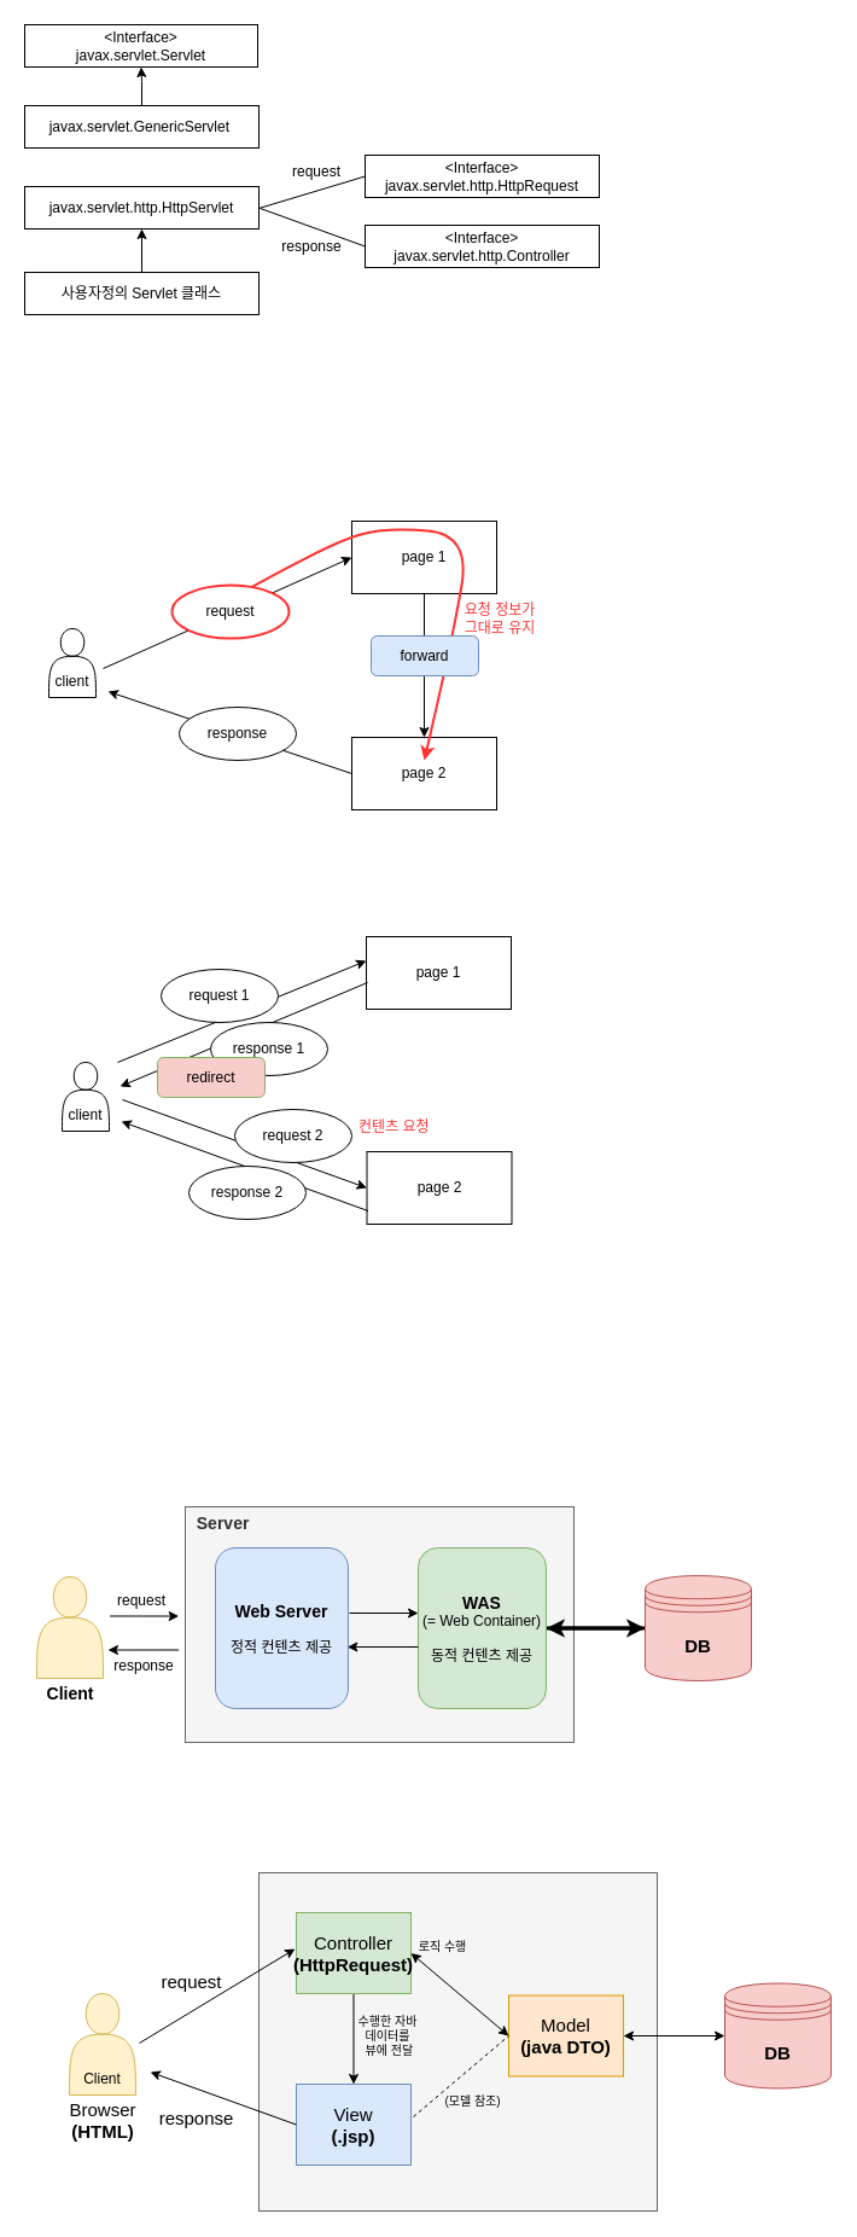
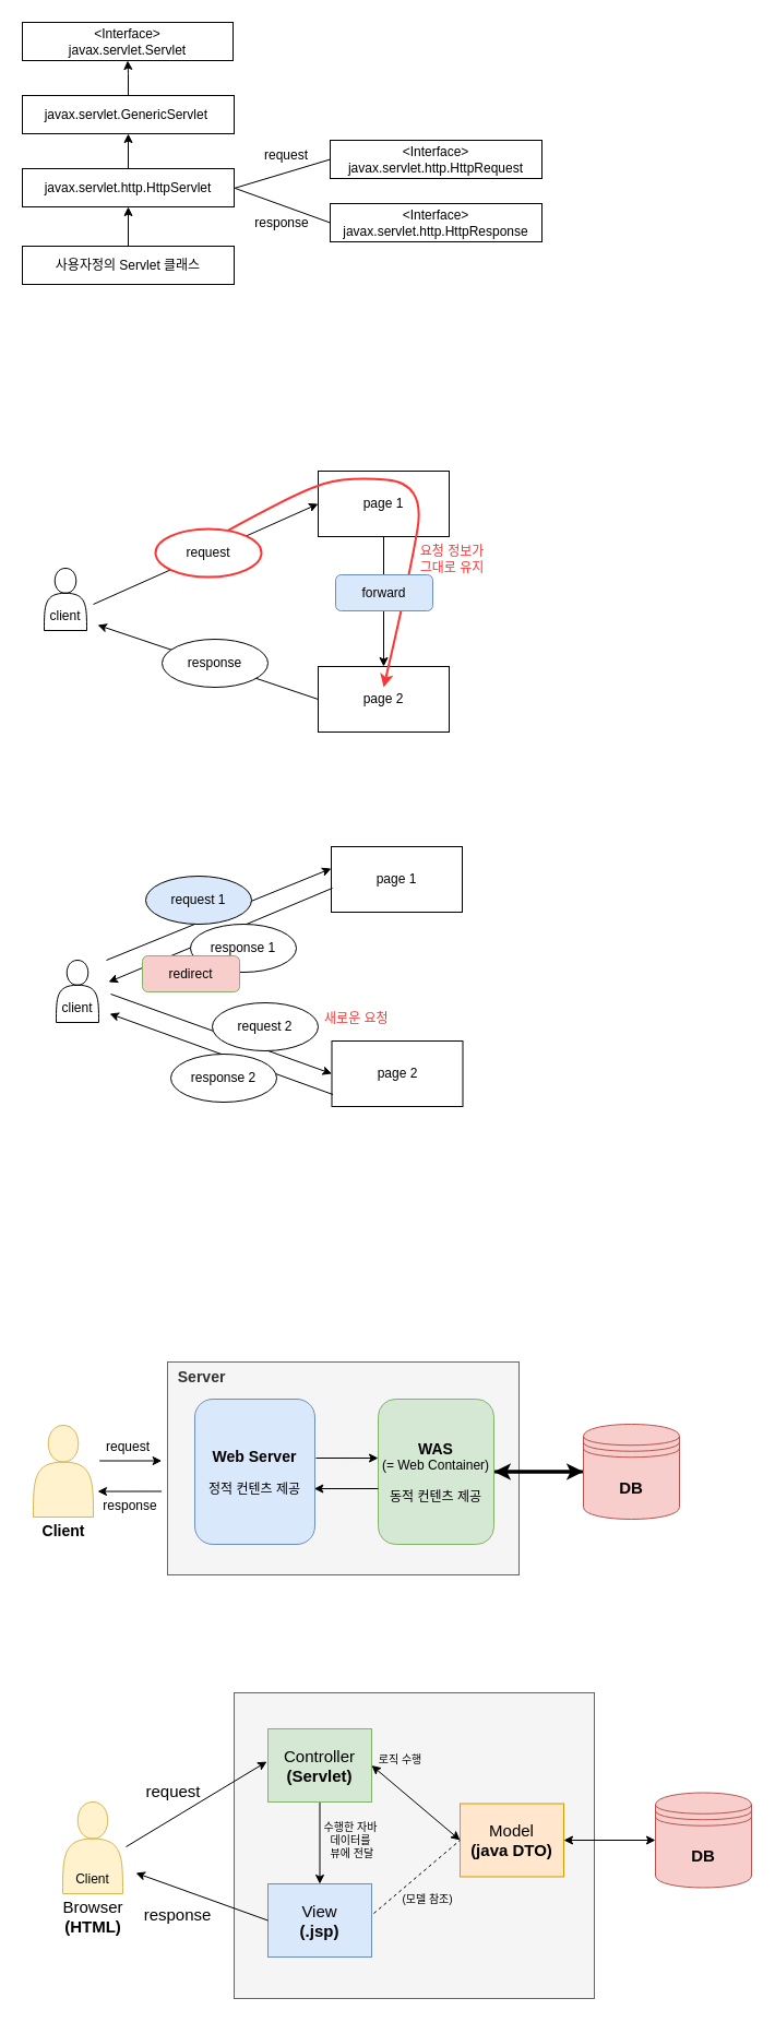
  <mxCell id="0" />
  <mxCell id="1" parent="0" />
  <mxCell id="2" value="" style="rounded=0;whiteSpace=wrap;html=1;fontSize=15;fillColor=#f5f5f5;strokeColor=#666666;fontColor=#333333;" parent="1" vertex="1"><mxGeometry x="214" y="1550" width="330" height="280" as="geometry" /></mxCell>
  <mxCell id="3" value="&lt;b style=&quot;font-size: 14px&quot;&gt;&lt;font style=&quot;font-size: 14px&quot;&gt;&amp;nbsp; Server&lt;br&gt;&lt;br&gt;&lt;br&gt;&lt;br&gt;&lt;br&gt;&lt;br&gt;&lt;br&gt;&lt;br&gt;&lt;br&gt;&lt;br&gt;&lt;/font&gt;&lt;/b&gt;&lt;div style=&quot;font-size: 14px&quot;&gt;&lt;br&gt;&lt;/div&gt;" style="rounded=0;whiteSpace=wrap;html=1;fillColor=#f5f5f5;strokeColor=#666666;fontColor=#333333;align=left;" parent="1" vertex="1"><mxGeometry x="153" y="1247" width="322" height="195" as="geometry" /></mxCell>
  <mxCell id="4" value="&amp;lt;Interface&amp;gt;&lt;br&gt;javax.servlet.Servlet" style="rounded=0;whiteSpace=wrap;html=1;" parent="1" vertex="1"><mxGeometry x="20" y="20" width="193" height="35" as="geometry" /></mxCell>
  <mxCell id="5" value="" style="edgeStyle=orthogonalEdgeStyle;rounded=0;orthogonalLoop=1;jettySize=auto;html=1;" parent="1" source="6" target="4" edge="1"><mxGeometry relative="1" as="geometry" /></mxCell>
  <mxCell id="6" value="javax.servlet.GenericServlet&amp;nbsp;" style="rounded=0;whiteSpace=wrap;html=1;" parent="1" vertex="1"><mxGeometry x="20" y="87" width="194" height="35" as="geometry" /></mxCell>
+ <mxCell id="7" value="" style="edgeStyle=orthogonalEdgeStyle;rounded=0;orthogonalLoop=1;jettySize=auto;html=1;" parent="1" source="8" target="6" edge="1"><mxGeometry relative="1" as="geometry" /></mxCell>
  <mxCell id="8" value="javax.servlet.http.HttpServlet" style="rounded=0;whiteSpace=wrap;html=1;" parent="1" vertex="1"><mxGeometry x="20" y="154" width="194" height="35" as="geometry" /></mxCell>
  <mxCell id="9" value="&amp;lt;Interface&amp;gt;&lt;br&gt;javax.servlet.http.HttpRequest" style="rounded=0;whiteSpace=wrap;html=1;" parent="1" vertex="1"><mxGeometry x="302" y="128" width="194" height="35" as="geometry" /></mxCell>
- <mxCell id="10" value="&amp;lt;Interface&amp;gt;&lt;br&gt;javax.servlet.http.Controller" style="rounded=0;whiteSpace=wrap;html=1;" parent="1" vertex="1"><mxGeometry x="302" y="186" width="194" height="35" as="geometry" /></mxCell>
+ <mxCell id="10" value="&amp;lt;Interface&amp;gt;&lt;br&gt;javax.servlet.http.HttpResponse" style="rounded=0;whiteSpace=wrap;html=1;" parent="1" vertex="1"><mxGeometry x="302" y="186" width="194" height="35" as="geometry" /></mxCell>
  <mxCell id="11" value="" style="endArrow=none;html=1;entryX=0;entryY=0.5;entryDx=0;entryDy=0;" parent="1" target="9" edge="1"><mxGeometry width="50" height="50" relative="1" as="geometry"><mxPoint x="214" y="172" as="sourcePoint" /><mxPoint x="264" y="122" as="targetPoint" /></mxGeometry></mxCell>
  <mxCell id="12" value="" style="endArrow=none;html=1;entryX=0;entryY=0.5;entryDx=0;entryDy=0;" parent="1" target="10" edge="1"><mxGeometry width="50" height="50" relative="1" as="geometry"><mxPoint x="215" y="172" as="sourcePoint" /><mxPoint x="288" y="154" as="targetPoint" /></mxGeometry></mxCell>
  <mxCell id="13" value="request" style="text;html=1;strokeColor=none;fillColor=none;align=center;verticalAlign=middle;whiteSpace=wrap;rounded=0;" parent="1" vertex="1"><mxGeometry x="242" y="132" width="40" height="20" as="geometry" /></mxCell>
  <mxCell id="14" value="response" style="text;html=1;strokeColor=none;fillColor=none;align=center;verticalAlign=middle;whiteSpace=wrap;rounded=0;" parent="1" vertex="1"><mxGeometry x="238" y="193.5" width="40" height="20" as="geometry" /></mxCell>
  <mxCell id="15" value="" style="edgeStyle=orthogonalEdgeStyle;rounded=0;orthogonalLoop=1;jettySize=auto;html=1;" parent="1" source="16" target="8" edge="1"><mxGeometry relative="1" as="geometry" /></mxCell>
  <mxCell id="16" value="사용자정의 Servlet 클래스" style="rounded=0;whiteSpace=wrap;html=1;" parent="1" vertex="1"><mxGeometry x="20" y="225" width="194" height="35" as="geometry" /></mxCell>
  <mxCell id="17" value="&lt;br&gt;&lt;br&gt;client" style="shape=actor;whiteSpace=wrap;html=1;" parent="1" vertex="1"><mxGeometry x="40" y="520" width="39" height="57" as="geometry" /></mxCell>
  <mxCell id="18" value="" style="edgeStyle=orthogonalEdgeStyle;rounded=0;orthogonalLoop=1;jettySize=auto;html=1;" parent="1" source="25" target="19" edge="1"><mxGeometry relative="1" as="geometry" /></mxCell>
  <mxCell id="19" value="page 2" style="rounded=0;whiteSpace=wrap;html=1;" parent="1" vertex="1"><mxGeometry x="291" y="610" width="120" height="60" as="geometry" /></mxCell>
  <mxCell id="20" value="" style="endArrow=classic;html=1;entryX=0;entryY=0.5;entryDx=0;entryDy=0;" parent="1" target="25" edge="1"><mxGeometry width="50" height="50" relative="1" as="geometry"><mxPoint x="85" y="553" as="sourcePoint" /><mxPoint x="135" y="503" as="targetPoint" /></mxGeometry></mxCell>
  <mxCell id="21" value="" style="endArrow=classic;html=1;exitX=0;exitY=0.5;exitDx=0;exitDy=0;" parent="1" source="19" edge="1"><mxGeometry width="50" height="50" relative="1" as="geometry"><mxPoint x="87" y="563" as="sourcePoint" /><mxPoint x="89" y="572" as="targetPoint" /></mxGeometry></mxCell>
  <mxCell id="22" value="request" style="ellipse;whiteSpace=wrap;html=1;strokeColor=#FF3333;strokeWidth=2;" parent="1" vertex="1"><mxGeometry x="142" y="484" width="97" height="44" as="geometry" /></mxCell>
  <mxCell id="23" value="response" style="ellipse;whiteSpace=wrap;html=1;" parent="1" vertex="1"><mxGeometry x="148" y="585" width="97" height="44" as="geometry" /></mxCell>
  <mxCell id="24" value="요청 정보가 &lt;br&gt;그대로 유지" style="text;html=1;strokeColor=none;fillColor=none;align=center;verticalAlign=middle;whiteSpace=wrap;rounded=0;fontColor=#FF3333;" parent="1" vertex="1"><mxGeometry x="348" y="491" width="132" height="41" as="geometry" /></mxCell>
  <mxCell id="25" value="page 1" style="rounded=0;whiteSpace=wrap;html=1;" parent="1" vertex="1"><mxGeometry x="291" y="431" width="120" height="60" as="geometry" /></mxCell>
  <mxCell id="26" value="&lt;br&gt;&lt;br&gt;client" style="shape=actor;whiteSpace=wrap;html=1;" parent="1" vertex="1"><mxGeometry x="51" y="879" width="39" height="57" as="geometry" /></mxCell>
  <mxCell id="27" value="page 2" style="rounded=0;whiteSpace=wrap;html=1;" parent="1" vertex="1"><mxGeometry x="303.5" y="953" width="120" height="60" as="geometry" /></mxCell>
  <mxCell id="28" value="" style="endArrow=classic;html=1;" parent="1" edge="1"><mxGeometry width="50" height="50" relative="1" as="geometry"><mxPoint x="97" y="879" as="sourcePoint" /><mxPoint x="303" y="795" as="targetPoint" /></mxGeometry></mxCell>
  <mxCell id="29" value="" style="endArrow=classic;html=1;exitX=0.017;exitY=0.867;exitDx=0;exitDy=0;exitPerimeter=0;" parent="1" edge="1"><mxGeometry width="50" height="50" relative="1" as="geometry"><mxPoint x="304.54" y="1002.02" as="sourcePoint" /><mxPoint x="100" y="928" as="targetPoint" /></mxGeometry></mxCell>
- <mxCell id="30" value="request 1" style="ellipse;whiteSpace=wrap;html=1;strokeWidth=1;" parent="1" vertex="1"><mxGeometry x="133" y="802" width="97" height="44" as="geometry" /></mxCell>
+ <mxCell id="30" value="request 1" style="ellipse;whiteSpace=wrap;html=1;strokeWidth=1;fillColor=#dae8fc;" parent="1" vertex="1"><mxGeometry x="133" y="802" width="97" height="44" as="geometry" /></mxCell>
  <mxCell id="31" value="page 1" style="rounded=0;whiteSpace=wrap;html=1;" parent="1" vertex="1"><mxGeometry x="303" y="775" width="120" height="60" as="geometry" /></mxCell>
  <mxCell id="32" value="" style="endArrow=classic;html=1;" parent="1" edge="1"><mxGeometry width="50" height="50" relative="1" as="geometry"><mxPoint x="304" y="813" as="sourcePoint" /><mxPoint x="99" y="899" as="targetPoint" /></mxGeometry></mxCell>
  <mxCell id="33" value="response 1" style="ellipse;whiteSpace=wrap;html=1;strokeWidth=1;" parent="1" vertex="1"><mxGeometry x="174" y="846" width="97" height="44" as="geometry" /></mxCell>
  <mxCell id="34" value="" style="endArrow=classic;html=1;entryX=0;entryY=0.5;entryDx=0;entryDy=0;" parent="1" target="27" edge="1"><mxGeometry width="50" height="50" relative="1" as="geometry"><mxPoint x="101" y="910" as="sourcePoint" /><mxPoint x="307" y="826" as="targetPoint" /></mxGeometry></mxCell>
  <mxCell id="35" value="request 2" style="ellipse;whiteSpace=wrap;html=1;" parent="1" vertex="1"><mxGeometry x="194" y="918" width="97" height="44" as="geometry" /></mxCell>
  <mxCell id="36" value="response 2" style="ellipse;whiteSpace=wrap;html=1;" parent="1" vertex="1"><mxGeometry x="156" y="965" width="97" height="44" as="geometry" /></mxCell>
  <mxCell id="37" value="" style="curved=1;endArrow=classic;html=1;strokeColor=#FF3333;strokeWidth=2;exitX=0.684;exitY=0.03;exitDx=0;exitDy=0;exitPerimeter=0;" parent="1" source="22" edge="1"><mxGeometry width="50" height="50" relative="1" as="geometry"><mxPoint x="196" y="479" as="sourcePoint" /><mxPoint x="351" y="629" as="targetPoint" /><Array as="points"><mxPoint x="274" y="449" /><mxPoint x="319" y="436" /><mxPoint x="389" y="442" /><mxPoint x="375" y="526" /></Array></mxGeometry></mxCell>
  <mxCell id="38" value="forward" style="rounded=1;whiteSpace=wrap;html=1;fillColor=#dae8fc;strokeColor=#6c8ebf;" parent="1" vertex="1"><mxGeometry x="307" y="526" width="89" height="33" as="geometry" /></mxCell>
  <mxCell id="39" value="redirect" style="rounded=1;whiteSpace=wrap;html=1;fillColor=#f8cecc;strokeColor=#82b366;" parent="1" vertex="1"><mxGeometry x="130" y="875" width="89" height="33" as="geometry" /></mxCell>
- <mxCell id="40" value="컨텐츠 요청&amp;nbsp;" style="text;html=1;strokeColor=none;fillColor=none;align=center;verticalAlign=middle;whiteSpace=wrap;rounded=0;fontColor=#FF3333;" parent="1" vertex="1"><mxGeometry x="262" y="912" width="132" height="41" as="geometry" /></mxCell>
+ <mxCell id="40" value="새로운 요청&amp;nbsp;" style="text;html=1;strokeColor=none;fillColor=none;align=center;verticalAlign=middle;whiteSpace=wrap;rounded=0;fontColor=#FF3333;" parent="1" vertex="1"><mxGeometry x="262" y="912" width="132" height="41" as="geometry" /></mxCell>
  <mxCell id="41" value="" style="shape=actor;whiteSpace=wrap;html=1;fillColor=#fff2cc;strokeColor=#d6b656;" parent="1" vertex="1"><mxGeometry x="30" y="1305" width="55" height="84" as="geometry" /></mxCell>
  <mxCell id="42" value="&lt;b&gt;&lt;font style=&quot;font-size: 14px&quot;&gt;Web Server&lt;/font&gt;&lt;/b&gt;&lt;br&gt;&lt;br&gt;정적 컨텐츠 제공" style="rounded=1;whiteSpace=wrap;html=1;fillColor=#dae8fc;strokeColor=#6c8ebf;" parent="1" vertex="1"><mxGeometry x="178" y="1281" width="110" height="133" as="geometry" /></mxCell>
  <mxCell id="43" value="" style="edgeStyle=orthogonalEdgeStyle;rounded=0;orthogonalLoop=1;jettySize=auto;html=1;fontSize=15;endArrow=classic;endFill=1;strokeWidth=3;" parent="1" source="44" target="46" edge="1"><mxGeometry relative="1" as="geometry" /></mxCell>
  <mxCell id="44" value="&lt;b&gt;&lt;font style=&quot;font-size: 14px&quot;&gt;WAS&lt;/font&gt;&lt;/b&gt;&lt;br&gt;(= Web Container)&lt;br&gt;&lt;br&gt;동적 컨텐츠 제공" style="rounded=1;whiteSpace=wrap;html=1;fillColor=#d5e8d4;strokeColor=#82b366;" parent="1" vertex="1"><mxGeometry x="346" y="1281" width="106" height="133" as="geometry" /></mxCell>
  <mxCell id="45" value="" style="edgeStyle=orthogonalEdgeStyle;rounded=0;orthogonalLoop=1;jettySize=auto;html=1;fontSize=15;strokeWidth=3;" parent="1" source="46" target="44" edge="1"><mxGeometry relative="1" as="geometry"><Array as="points"><mxPoint x="495" y="1348" /><mxPoint x="495" y="1348" /></Array></mxGeometry></mxCell>
  <mxCell id="46" value="DB" style="shape=datastore;whiteSpace=wrap;html=1;fontStyle=1;fontSize=15;fillColor=#f8cecc;strokeColor=#b85450;" parent="1" vertex="1"><mxGeometry x="534" y="1304" width="88" height="87" as="geometry" /></mxCell>
  <mxCell id="47" value="" style="endArrow=classic;html=1;entryX=0.019;entryY=0.346;entryDx=0;entryDy=0;entryPerimeter=0;" parent="1" edge="1"><mxGeometry width="50" height="50" relative="1" as="geometry"><mxPoint x="289" y="1335" as="sourcePoint" /><mxPoint x="346.014" y="1335.018" as="targetPoint" /></mxGeometry></mxCell>
  <mxCell id="48" value="" style="endArrow=classic;html=1;entryX=0.994;entryY=0.677;entryDx=0;entryDy=0;entryPerimeter=0;" parent="1" edge="1"><mxGeometry width="50" height="50" relative="1" as="geometry"><mxPoint x="346" y="1363" as="sourcePoint" /><mxPoint x="287.34" y="1363.041" as="targetPoint" /></mxGeometry></mxCell>
  <mxCell id="49" value="" style="endArrow=classic;html=1;entryX=0.019;entryY=0.346;entryDx=0;entryDy=0;entryPerimeter=0;" parent="1" edge="1"><mxGeometry width="50" height="50" relative="1" as="geometry"><mxPoint x="90.66" y="1337.5" as="sourcePoint" /><mxPoint x="147.674" y="1337.518" as="targetPoint" /></mxGeometry></mxCell>
  <mxCell id="50" value="" style="endArrow=classic;html=1;entryX=0.994;entryY=0.677;entryDx=0;entryDy=0;entryPerimeter=0;" parent="1" edge="1"><mxGeometry width="50" height="50" relative="1" as="geometry"><mxPoint x="147.66" y="1365.5" as="sourcePoint" /><mxPoint x="89" y="1365.541" as="targetPoint" /></mxGeometry></mxCell>
  <mxCell id="51" value="request&lt;span style=&quot;color: rgba(0 , 0 , 0 , 0) ; font-family: monospace ; font-size: 0px&quot;&gt;%3CmxGraphModel%3E%3Croot%3E%3CmxCell%20id%3D%220%22%2F%3E%3CmxCell%20id%3D%221%22%20parent%3D%220%22%2F%3E%3CmxCell%20id%3D%222%22%20value%3D%22%22%20style%3D%22endArrow%3Dclassic%3Bhtml%3D1%3BentryX%3D0.019%3BentryY%3D0.346%3BentryDx%3D0%3BentryDy%3D0%3BentryPerimeter%3D0%3B%22%20edge%3D%221%22%20parent%3D%221%22%3E%3CmxGeometry%20width%3D%2250%22%20height%3D%2250%22%20relative%3D%221%22%20as%3D%22geometry%22%3E%3CmxPoint%20x%3D%22278%22%20y%3D%221362%22%20as%3D%22sourcePoint%22%2F%3E%3CmxPoint%20x%3D%22335.014%22%20y%3D%221362.018%22%20as%3D%22targetPoint%22%2F%3E%3C%2FmxGeometry%3E%3C%2FmxCell%3E%3CmxCell%20id%3D%223%22%20value%3D%22%22%20style%3D%22endArrow%3Dclassic%3Bhtml%3D1%3BentryX%3D0.994%3BentryY%3D0.677%3BentryDx%3D0%3BentryDy%3D0%3BentryPerimeter%3D0%3B%22%20edge%3D%221%22%20parent%3D%221%22%3E%3CmxGeometry%20width%3D%2250%22%20height%3D%2250%22%20relative%3D%221%22%20as%3D%22geometry%22%3E%3CmxPoint%20x%3D%22335%22%20y%3D%221390%22%20as%3D%22sourcePoint%22%2F%3E%3CmxPoint%20x%3D%22276.34%22%20y%3D%221390.041%22%20as%3D%22targetPoint%22%2F%3E%3C%2FmxGeometry%3E%3C%2FmxCell%3E%3C%2Froot%3E%3C%2FmxGraphModel%3E&lt;/span&gt;" style="text;html=1;strokeColor=none;fillColor=none;align=center;verticalAlign=middle;whiteSpace=wrap;rounded=0;" parent="1" vertex="1"><mxGeometry x="97" y="1315" width="40" height="20" as="geometry" /></mxCell>
  <mxCell id="52" value="response" style="text;html=1;strokeColor=none;fillColor=none;align=center;verticalAlign=middle;whiteSpace=wrap;rounded=0;" parent="1" vertex="1"><mxGeometry x="99" y="1369" width="40" height="20" as="geometry" /></mxCell>
  <mxCell id="53" value="Client" style="text;html=1;strokeColor=none;fillColor=none;align=center;verticalAlign=middle;whiteSpace=wrap;rounded=0;fontStyle=1;fontSize=14;" parent="1" vertex="1"><mxGeometry x="38" y="1392" width="40" height="20" as="geometry" /></mxCell>
  <mxCell id="54" value="&lt;br&gt;&lt;br&gt;&lt;br&gt;&lt;br&gt;Client" style="shape=actor;whiteSpace=wrap;html=1;fillColor=#fff2cc;strokeColor=#d6b656;" parent="1" vertex="1"><mxGeometry x="57" y="1650" width="55" height="84" as="geometry" /></mxCell>
  <mxCell id="55" value="" style="edgeStyle=orthogonalEdgeStyle;rounded=0;orthogonalLoop=1;jettySize=auto;html=1;fontSize=15;endArrow=classic;endFill=1;strokeWidth=1;" parent="1" source="56" target="57" edge="1"><mxGeometry relative="1" as="geometry" /></mxCell>
- <mxCell id="56" value="Controller&lt;br&gt;&lt;b&gt;(HttpRequest)&lt;/b&gt;" style="rounded=0;whiteSpace=wrap;html=1;fontSize=15;fillColor=#d5e8d4;strokeColor=#82b366;" parent="1" vertex="1"><mxGeometry x="245" y="1583" width="95" height="67" as="geometry" /></mxCell>
+ <mxCell id="56" value="Controller&lt;br&gt;&lt;b&gt;(Servlet)&lt;/b&gt;" style="rounded=0;whiteSpace=wrap;html=1;fontSize=15;fillColor=#d5e8d4;strokeColor=#82b366;" parent="1" vertex="1"><mxGeometry x="245" y="1583" width="95" height="67" as="geometry" /></mxCell>
  <mxCell id="57" value="View&lt;br&gt;&lt;b&gt;(.jsp)&lt;/b&gt;" style="rounded=0;whiteSpace=wrap;html=1;fontSize=15;fillColor=#dae8fc;strokeColor=#6c8ebf;" parent="1" vertex="1"><mxGeometry x="245" y="1725" width="95" height="67" as="geometry" /></mxCell>
  <mxCell id="58" value="Model&lt;br&gt;&lt;b&gt;(java DTO)&lt;/b&gt;" style="rounded=0;whiteSpace=wrap;html=1;fontSize=15;fillColor=#ffe6cc;strokeColor=#d79b00;" parent="1" vertex="1"><mxGeometry x="421" y="1651.5" width="95" height="67" as="geometry" /></mxCell>
  <mxCell id="59" value="DB" style="shape=datastore;whiteSpace=wrap;html=1;fontStyle=1;fontSize=15;fillColor=#f8cecc;strokeColor=#b85450;" parent="1" vertex="1"><mxGeometry x="600" y="1641.5" width="88" height="87" as="geometry" /></mxCell>
  <mxCell id="60" value="" style="endArrow=classic;html=1;fontSize=15;strokeWidth=1;" parent="1" edge="1"><mxGeometry width="50" height="50" relative="1" as="geometry"><mxPoint x="115" y="1691" as="sourcePoint" /><mxPoint x="244" y="1613" as="targetPoint" /></mxGeometry></mxCell>
  <mxCell id="61" value="" style="endArrow=classic;html=1;fontSize=15;strokeWidth=1;exitX=0;exitY=0.5;exitDx=0;exitDy=0;" parent="1" source="57" edge="1"><mxGeometry width="50" height="50" relative="1" as="geometry"><mxPoint x="157" y="1689" as="sourcePoint" /><mxPoint x="124" y="1715" as="targetPoint" /></mxGeometry></mxCell>
  <mxCell id="62" value="" style="endArrow=classic;html=1;fontSize=15;strokeWidth=1;exitX=0;exitY=0.5;exitDx=0;exitDy=0;entryX=1;entryY=0.5;entryDx=0;entryDy=0;startArrow=classic;startFill=1;" parent="1" source="58" target="56" edge="1"><mxGeometry width="50" height="50" relative="1" as="geometry"><mxPoint x="174" y="1684" as="sourcePoint" /><mxPoint x="257" y="1624" as="targetPoint" /></mxGeometry></mxCell>
  <mxCell id="63" value="" style="endArrow=classic;startArrow=classic;html=1;fontSize=15;strokeWidth=1;exitX=1;exitY=0.5;exitDx=0;exitDy=0;entryX=0;entryY=0.5;entryDx=0;entryDy=0;" parent="1" source="58" target="59" edge="1"><mxGeometry width="50" height="50" relative="1" as="geometry"><mxPoint x="420" y="1711" as="sourcePoint" /><mxPoint x="604" y="1692" as="targetPoint" /></mxGeometry></mxCell>
  <mxCell id="64" value="Browser&lt;br&gt;&lt;b&gt;(HTML)&lt;/b&gt;" style="text;html=1;strokeColor=none;fillColor=none;align=center;verticalAlign=middle;whiteSpace=wrap;rounded=0;fontSize=15;" parent="1" vertex="1"><mxGeometry x="65" y="1745" width="40" height="20" as="geometry" /></mxCell>
  <mxCell id="65" value="request" style="text;html=1;strokeColor=none;fillColor=none;align=center;verticalAlign=middle;whiteSpace=wrap;rounded=0;fontSize=15;" parent="1" vertex="1"><mxGeometry x="119" y="1630" width="79" height="20" as="geometry" /></mxCell>
  <mxCell id="66" value="로직 수행" style="text;html=1;strokeColor=none;fillColor=none;align=center;verticalAlign=middle;whiteSpace=wrap;rounded=0;fontSize=10;" parent="1" vertex="1"><mxGeometry x="327" y="1601" width="79" height="20" as="geometry" /></mxCell>
  <mxCell id="67" value="수행한 자바 데이터를&lt;br&gt;&amp;nbsp;뷰에 전달" style="text;html=1;strokeColor=none;fillColor=none;align=center;verticalAlign=middle;whiteSpace=wrap;rounded=0;fontSize=10;" parent="1" vertex="1"><mxGeometry x="292" y="1675" width="58" height="20" as="geometry" /></mxCell>
  <mxCell id="68" value="" style="endArrow=none;dashed=1;html=1;fontSize=10;strokeWidth=1;entryX=0;entryY=0.5;entryDx=0;entryDy=0;" parent="1" target="58" edge="1"><mxGeometry width="50" height="50" relative="1" as="geometry"><mxPoint x="342" y="1752" as="sourcePoint" /><mxPoint x="392" y="1702" as="targetPoint" /></mxGeometry></mxCell>
  <mxCell id="69" value="response" style="text;html=1;strokeColor=none;fillColor=none;align=center;verticalAlign=middle;whiteSpace=wrap;rounded=0;fontSize=15;" parent="1" vertex="1"><mxGeometry x="123" y="1743" width="79" height="20" as="geometry" /></mxCell>
  <mxCell id="70" value="(모델 참조)" style="text;html=1;strokeColor=none;fillColor=none;align=center;verticalAlign=middle;whiteSpace=wrap;rounded=0;fontSize=10;" parent="1" vertex="1"><mxGeometry x="352" y="1728.5" width="79" height="20" as="geometry" /></mxCell>
